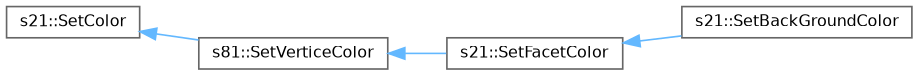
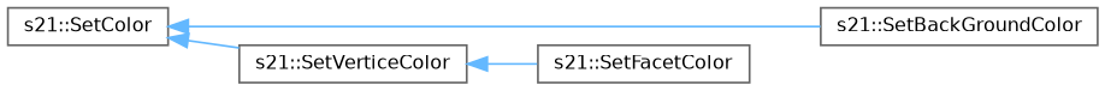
  digraph {
    rankdir=LR
    node [color=grey40 fillcolor=white fontname=Helvetica fontsize=10 shape=box style=filled]
    edge [color=steelblue1 dir=back fontname=Helvetica fontsize=10 labelfontname=Helvetica labelfontsize=10 style=solid]
    n1 [height=0.2 label="s21::SetColor" width=0.4]
    n2 [height=0.2 label="s21::SetBackGroundColor" width=0.4]
-   n3 [height=0.2 label="s81::SetVerticeColor" width=0.4]
+   n3 [height=0.2 label="s21::SetVerticeColor" width=0.4]
    n4 [height=0.2 label="s21::SetFacetColor" width=0.4]
-   n4 -> n2
+   n1 -> n2
    n1 -> n3
    n3 -> n4
  }
